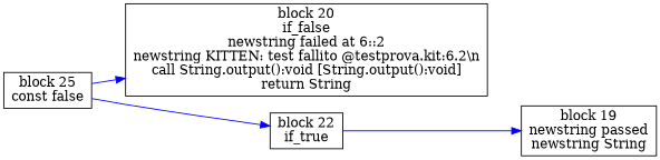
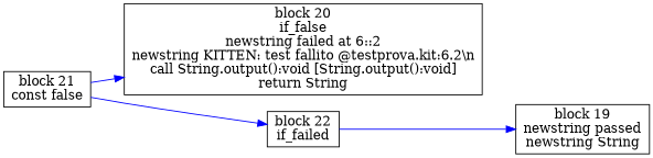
  digraph {
    rankdir=LR
    node [shape=box]
    edge [color=blue fontsize=8]
-   n1 [label="block 25\nconst false"]
+   n1 [label="block 21\nconst false"]
    n2 [label="block 20\nif_false\nnewstring failed at 6::2\nnewstring KITTEN: test fallito @testprova.kit:6.2\\n\ncall String.output():void [String.output():void]\nreturn String"]
-   n3 [label="block 22\nif_true"]
+   n3 [label="block 22\nif_failed"]
    n4 [label="block 19\nnewstring passed\nnewstring String"]
    n1 -> n2
    n1 -> n3
    n3 -> n4
  }
